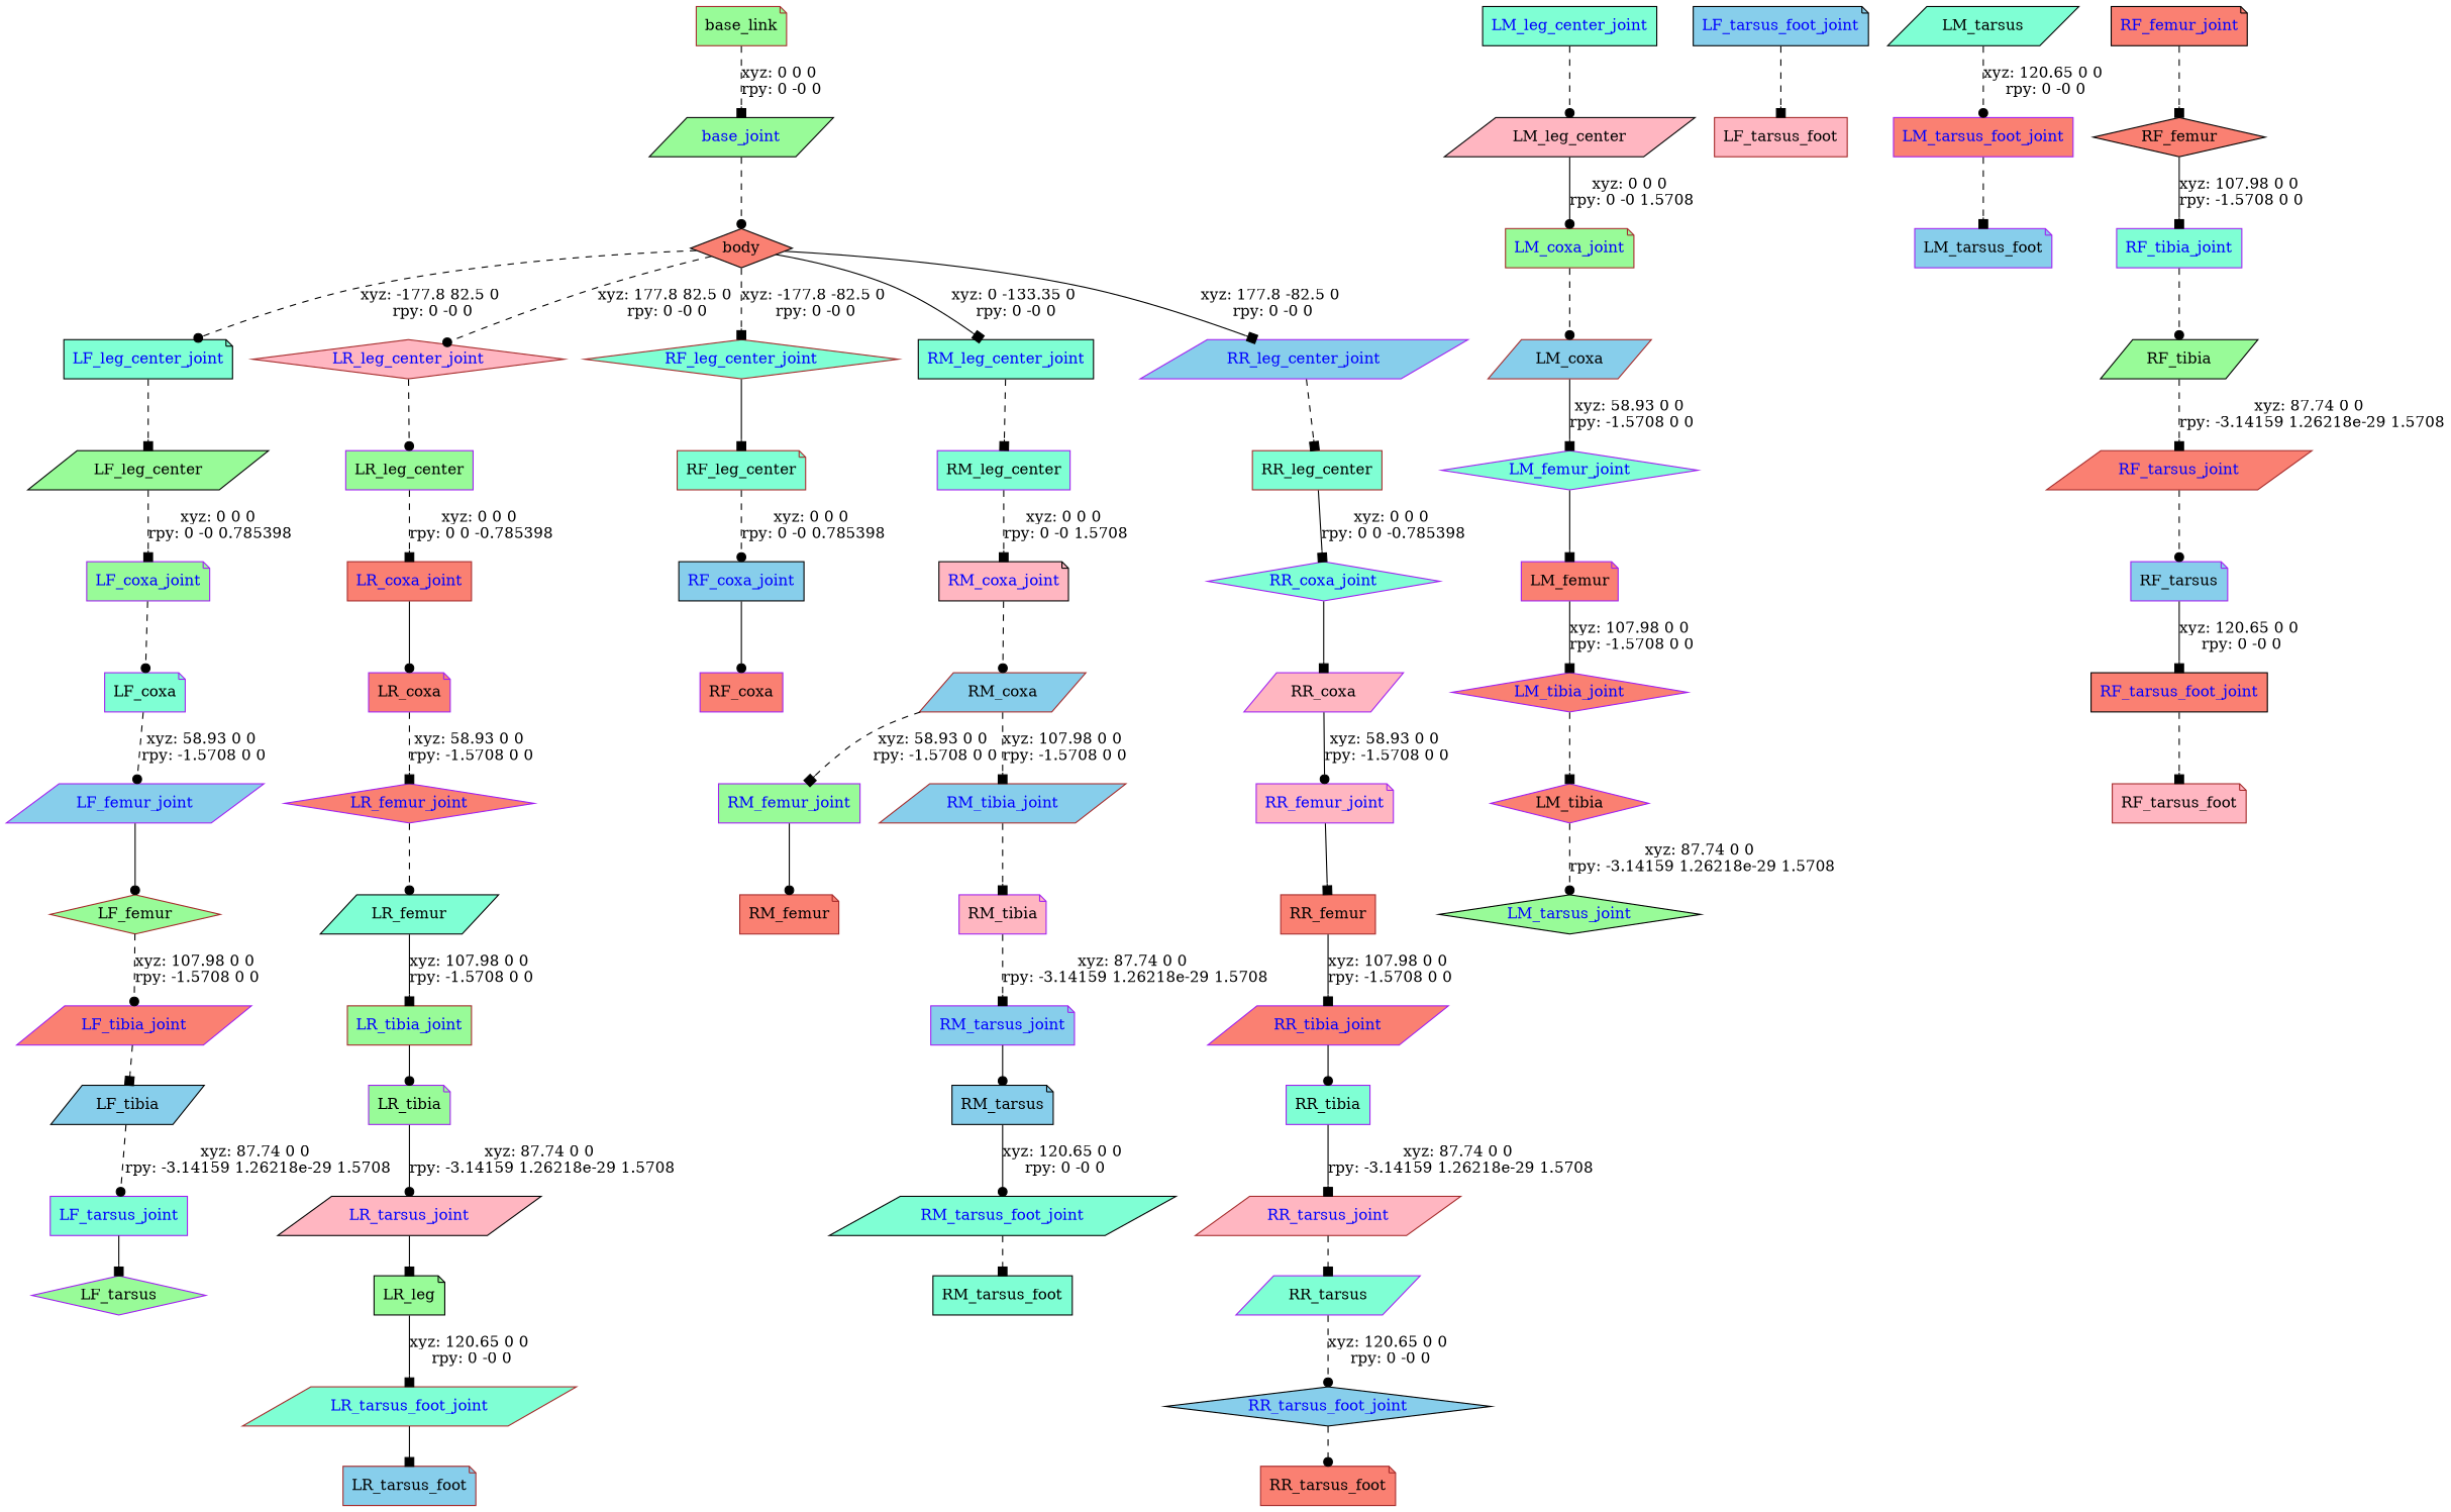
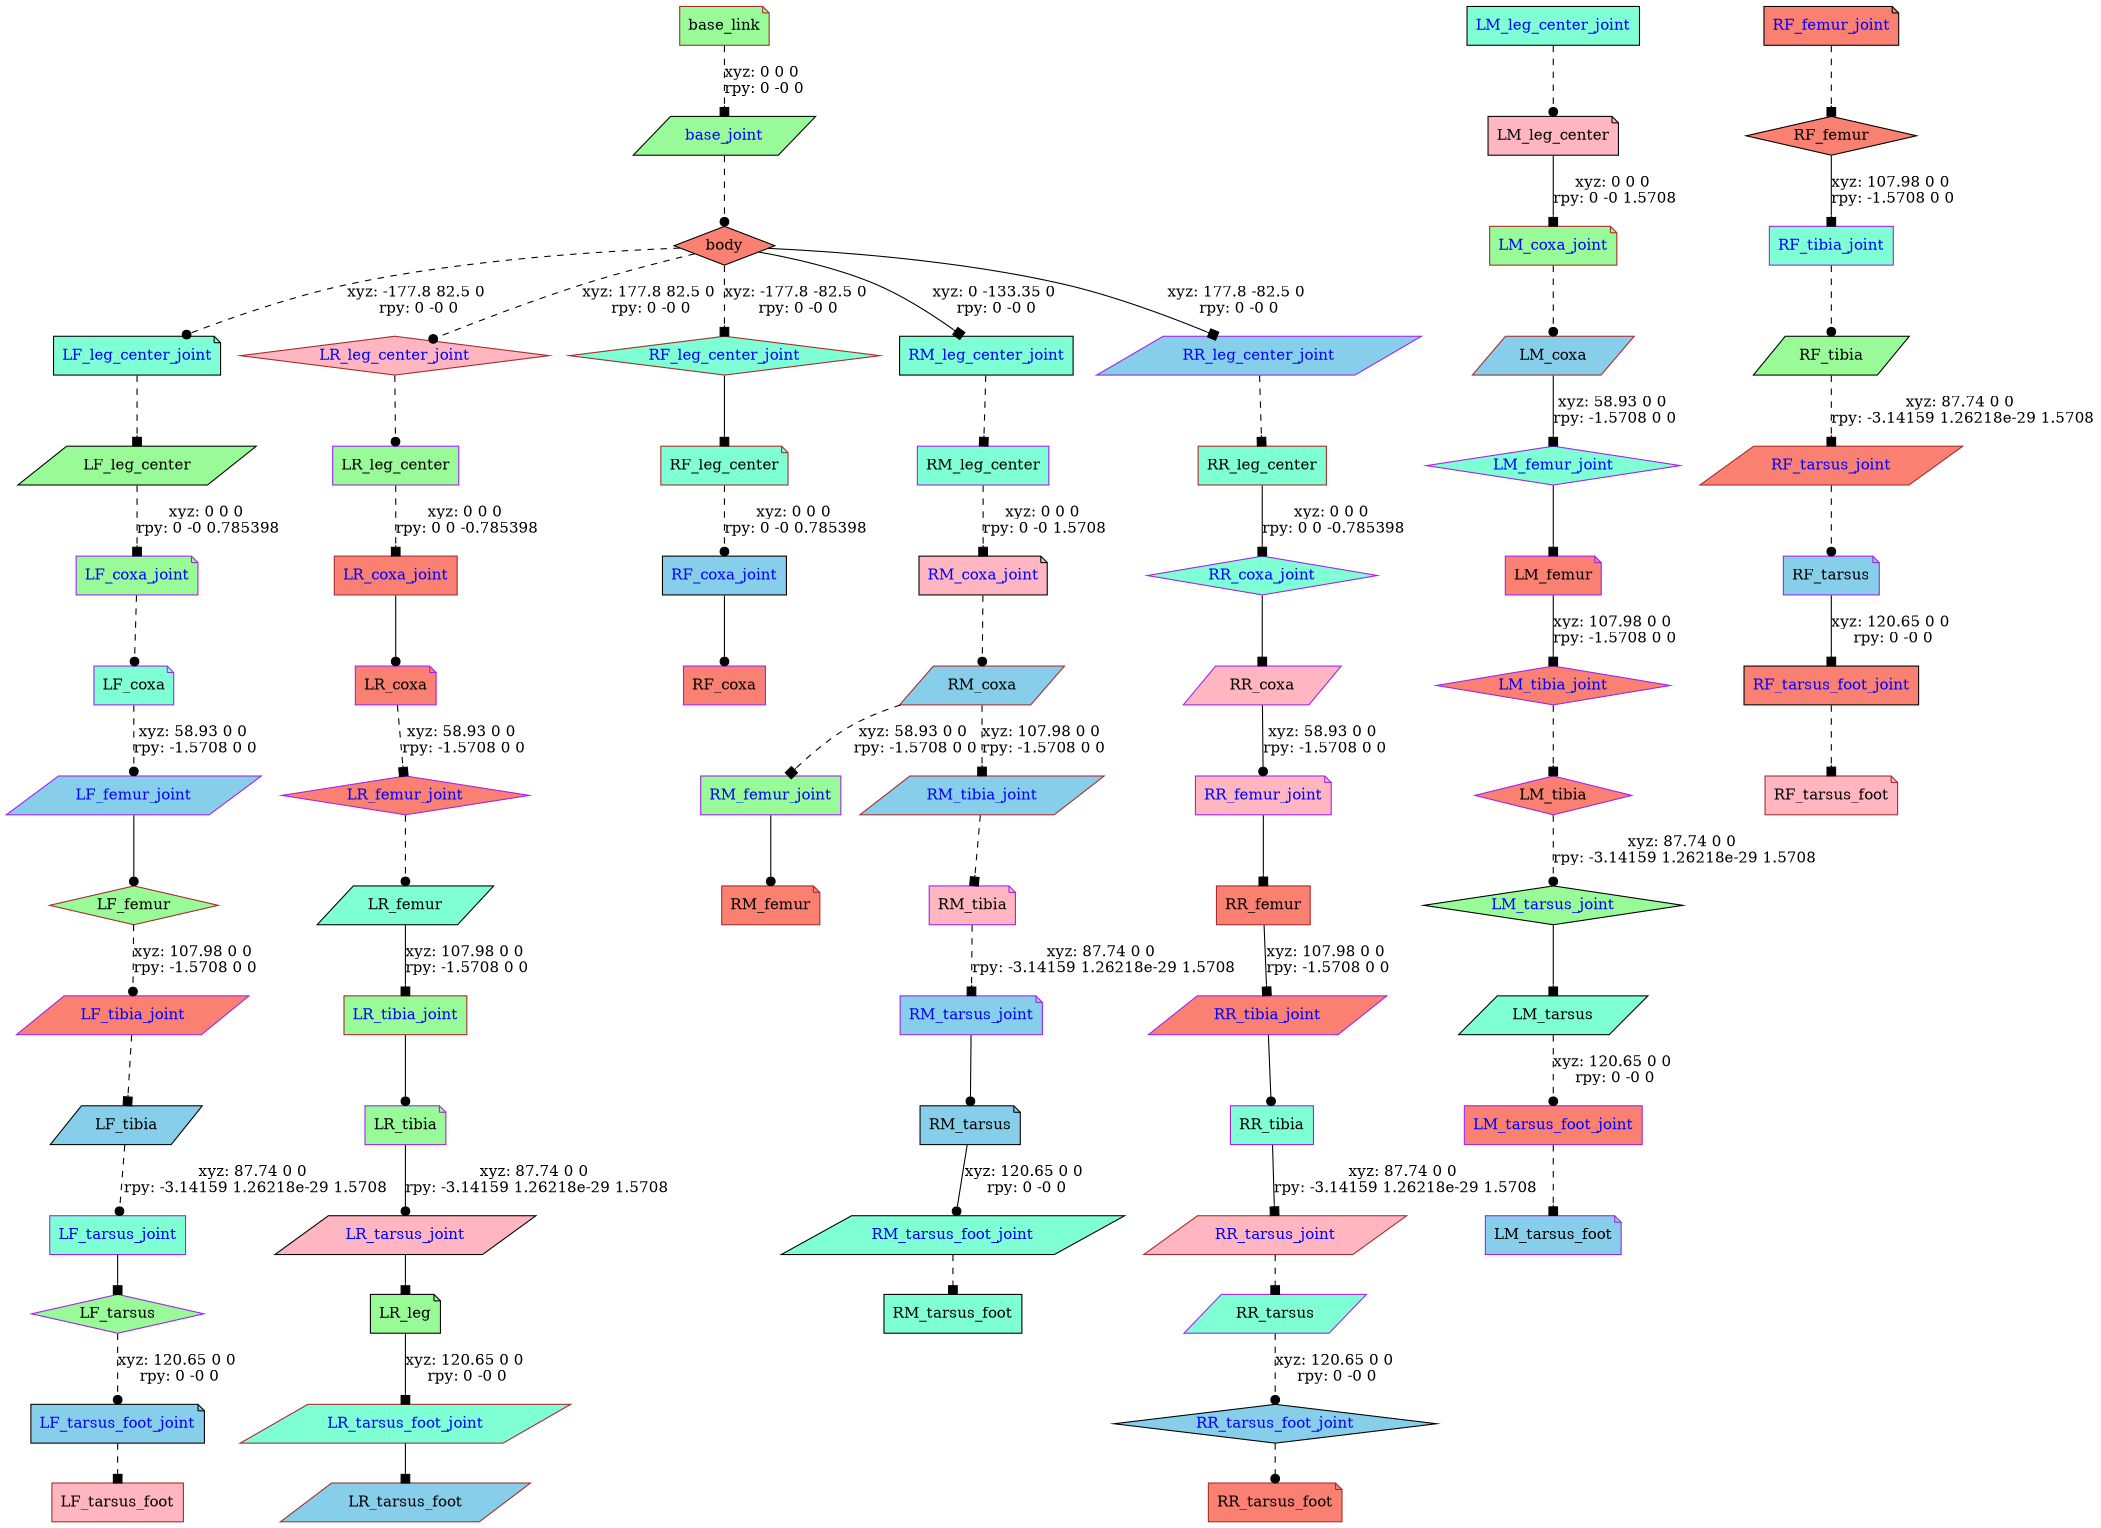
  digraph {
    node [color=purple fillcolor=aquamarine shape=note style=filled]
    edge [arrowhead=box style=dashed]
    n1 [color=brown fillcolor=palegreen label=base_link]
    base_joint [color=black fillcolor=palegreen fontcolor=blue shape=parallelogram]
    n3 [color=black fillcolor=salmon label=body shape=diamond]
    LF_leg_center_joint [color=black fontcolor=blue]
    LR_leg_center_joint [color=brown fillcolor=lightpink fontcolor=blue shape=diamond]
    RF_leg_center_joint [color=brown fontcolor=blue shape=diamond]
    RM_leg_center_joint [color=black fontcolor=blue shape=box]
    RR_leg_center_joint [fillcolor=skyblue fontcolor=blue shape=parallelogram]
    n9 [color=black fillcolor=palegreen label=LF_leg_center shape=parallelogram]
    LM_leg_center_joint [color=black fontcolor=blue shape=box]
-   n11 [color=black fillcolor=lightpink label=LM_leg_center shape=parallelogram]
+   n11 [color=black fillcolor=lightpink label=LM_leg_center]
    n12 [fillcolor=palegreen label=LR_leg_center shape=box]
    n13 [color=brown label=RF_leg_center]
    n14 [label=RM_leg_center shape=box]
    n15 [color=brown label=RR_leg_center shape=box]
    LF_coxa_joint [fillcolor=palegreen fontcolor=blue]
    n17 [label=LF_coxa]
    LF_femur_joint [fillcolor=skyblue fontcolor=blue shape=parallelogram]
    n19 [color=brown fillcolor=palegreen label=LF_femur shape=diamond]
    LF_tibia_joint [fillcolor=salmon fontcolor=blue shape=parallelogram]
    n21 [color=black fillcolor=skyblue label=LF_tibia shape=parallelogram]
    LF_tarsus_joint [fontcolor=blue shape=box]
    n23 [fillcolor=palegreen label=LF_tarsus shape=diamond]
    LF_tarsus_foot_joint [color=black fillcolor=skyblue fontcolor=blue]
    n25 [color=brown fillcolor=lightpink label=LF_tarsus_foot shape=box]
    LM_coxa_joint [color=brown fillcolor=palegreen fontcolor=blue]
    n27 [color=brown fillcolor=skyblue label=LM_coxa shape=parallelogram]
    LM_femur_joint [fontcolor=blue shape=diamond]
    n29 [fillcolor=salmon label=LM_femur]
    LM_tibia_joint [fillcolor=salmon fontcolor=blue shape=diamond]
    n31 [fillcolor=salmon label=LM_tibia shape=diamond]
    LM_tarsus_joint [color=black fillcolor=palegreen fontcolor=blue shape=diamond]
    n33 [color=black label=LM_tarsus shape=parallelogram]
    LM_tarsus_foot_joint [fillcolor=salmon fontcolor=blue shape=box]
    n35 [fillcolor=skyblue label=LM_tarsus_foot]
    LR_coxa_joint [color=brown fillcolor=salmon fontcolor=blue shape=box]
    n37 [fillcolor=salmon label=LR_coxa]
    LR_femur_joint [fillcolor=salmon fontcolor=blue shape=diamond]
    n39 [color=black label=LR_femur shape=parallelogram]
    LR_tibia_joint [color=brown fillcolor=palegreen fontcolor=blue shape=box]
    n41 [fillcolor=palegreen label=LR_tibia]
    LR_tarsus_joint [color=black fillcolor=lightpink fontcolor=blue shape=parallelogram]
    n43 [color=black fillcolor=palegreen label=LR_leg]
    LR_tarsus_foot_joint [color=brown fontcolor=blue shape=parallelogram]
-   n45 [color=brown fillcolor=skyblue label=LR_tarsus_foot]
+   n45 [color=brown fillcolor=skyblue label=LR_tarsus_foot shape=parallelogram]
    RF_coxa_joint [color=black fillcolor=skyblue fontcolor=blue shape=box]
    n47 [fillcolor=salmon label=RF_coxa shape=box]
    RF_femur_joint [color=black fillcolor=salmon fontcolor=blue]
    n49 [color=black fillcolor=salmon label=RF_femur shape=diamond]
    RF_tibia_joint [fontcolor=blue shape=box]
    n51 [color=black fillcolor=palegreen label=RF_tibia shape=parallelogram]
    RF_tarsus_joint [color=brown fillcolor=salmon fontcolor=blue shape=parallelogram]
    n53 [fillcolor=skyblue label=RF_tarsus]
    RF_tarsus_foot_joint [color=black fillcolor=salmon fontcolor=blue shape=box]
    n55 [color=brown fillcolor=lightpink label=RF_tarsus_foot]
    RM_coxa_joint [color=black fillcolor=lightpink fontcolor=blue]
    n57 [color=brown fillcolor=skyblue label=RM_coxa shape=parallelogram]
    RM_femur_joint [fillcolor=palegreen fontcolor=blue shape=box]
    RM_tibia_joint [color=brown fillcolor=skyblue fontcolor=blue shape=parallelogram]
    n60 [color=brown fillcolor=salmon label=RM_femur]
    n61 [fillcolor=lightpink label=RM_tibia]
    RM_tarsus_joint [fillcolor=skyblue fontcolor=blue]
    n63 [color=black fillcolor=skyblue label=RM_tarsus]
    RM_tarsus_foot_joint [color=black fontcolor=blue shape=parallelogram]
    n65 [color=black label=RM_tarsus_foot shape=box]
    RR_coxa_joint [fontcolor=blue shape=diamond]
    n67 [fillcolor=lightpink label=RR_coxa shape=parallelogram]
    RR_femur_joint [fillcolor=lightpink fontcolor=blue]
    n69 [color=brown fillcolor=salmon label=RR_femur shape=box]
    RR_tibia_joint [fillcolor=salmon fontcolor=blue shape=parallelogram]
    n71 [label=RR_tibia shape=box]
    RR_tarsus_joint [color=brown fillcolor=lightpink fontcolor=blue shape=parallelogram]
    n73 [label=RR_tarsus shape=parallelogram]
    RR_tarsus_foot_joint [color=black fillcolor=skyblue fontcolor=blue shape=diamond]
    n75 [color=brown fillcolor=salmon label=RR_tarsus_foot]
    n1 -> base_joint [label="xyz: 0 0 0 \nrpy: 0 -0 0"]
    base_joint -> n3 [arrowhead=dot]
    n3 -> LF_leg_center_joint [arrowhead=dot label="xyz: -177.8 82.5 0 \nrpy: 0 -0 0"]
    n3 -> LR_leg_center_joint [arrowhead=dot label="xyz: 177.8 82.5 0 \nrpy: 0 -0 0"]
    n3 -> RF_leg_center_joint [label="xyz: -177.8 -82.5 0 \nrpy: 0 -0 0"]
    n3 -> RM_leg_center_joint [label="xyz: 0 -133.35 0 \nrpy: 0 -0 0" style=solid]
    n3 -> RR_leg_center_joint [label="xyz: 177.8 -82.5 0 \nrpy: 0 -0 0" style=solid]
    LF_leg_center_joint -> n9
    LR_leg_center_joint -> n12 [arrowhead=dot]
    RF_leg_center_joint -> n13 [style=solid]
    RM_leg_center_joint -> n14
    RR_leg_center_joint -> n15
    n9 -> LF_coxa_joint [label="xyz: 0 0 0 \nrpy: 0 -0 0.785398"]
    LM_leg_center_joint -> n11 [arrowhead=dot]
-   n11 -> LM_coxa_joint [arrowhead=dot label="xyz: 0 0 0 \nrpy: 0 -0 1.5708" style=solid]
+   n11 -> LM_coxa_joint [label="xyz: 0 0 0 \nrpy: 0 -0 1.5708" style=solid]
    n12 -> LR_coxa_joint [label="xyz: 0 0 0 \nrpy: 0 0 -0.785398"]
    n13 -> RF_coxa_joint [arrowhead=dot label="xyz: 0 0 0 \nrpy: 0 -0 0.785398"]
    n14 -> RM_coxa_joint [label="xyz: 0 0 0 \nrpy: 0 -0 1.5708"]
    n15 -> RR_coxa_joint [label="xyz: 0 0 0 \nrpy: 0 0 -0.785398" style=solid]
    LF_coxa_joint -> n17 [arrowhead=dot]
    n17 -> LF_femur_joint [arrowhead=dot label="xyz: 58.93 0 0 \nrpy: -1.5708 0 0"]
    LF_femur_joint -> n19 [arrowhead=dot style=solid]
    n19 -> LF_tibia_joint [arrowhead=dot label="xyz: 107.98 0 0 \nrpy: -1.5708 0 0"]
    LF_tibia_joint -> n21
    n21 -> LF_tarsus_joint [arrowhead=dot label="xyz: 87.74 0 0 \nrpy: -3.14159 1.26218e-29 1.5708"]
    LF_tarsus_joint -> n23 [style=solid]
+   n23 -> LF_tarsus_foot_joint [arrowhead=dot label="xyz: 120.65 0 0 \nrpy: 0 -0 0"]
    LF_tarsus_foot_joint -> n25
    LM_coxa_joint -> n27 [arrowhead=dot]
    n27 -> LM_femur_joint [label="xyz: 58.93 0 0 \nrpy: -1.5708 0 0" style=solid]
    LM_femur_joint -> n29 [style=solid]
    n29 -> LM_tibia_joint [label="xyz: 107.98 0 0 \nrpy: -1.5708 0 0" style=solid]
    LM_tibia_joint -> n31
    n31 -> LM_tarsus_joint [arrowhead=dot label="xyz: 87.74 0 0 \nrpy: -3.14159 1.26218e-29 1.5708"]
+   LM_tarsus_joint -> n33 [style=solid]
    n33 -> LM_tarsus_foot_joint [arrowhead=dot label="xyz: 120.65 0 0 \nrpy: 0 -0 0"]
    LM_tarsus_foot_joint -> n35
    LR_coxa_joint -> n37 [arrowhead=dot style=solid]
    n37 -> LR_femur_joint [label="xyz: 58.93 0 0 \nrpy: -1.5708 0 0"]
    LR_femur_joint -> n39 [arrowhead=dot]
    n39 -> LR_tibia_joint [label="xyz: 107.98 0 0 \nrpy: -1.5708 0 0" style=solid]
    LR_tibia_joint -> n41 [arrowhead=dot style=solid]
    n41 -> LR_tarsus_joint [arrowhead=dot label="xyz: 87.74 0 0 \nrpy: -3.14159 1.26218e-29 1.5708" style=solid]
    LR_tarsus_joint -> n43 [style=solid]
    n43 -> LR_tarsus_foot_joint [label="xyz: 120.65 0 0 \nrpy: 0 -0 0" style=solid]
    LR_tarsus_foot_joint -> n45 [style=solid]
    RF_coxa_joint -> n47 [arrowhead=dot style=solid]
    RF_femur_joint -> n49
    n49 -> RF_tibia_joint [label="xyz: 107.98 0 0 \nrpy: -1.5708 0 0" style=solid]
    RF_tibia_joint -> n51 [arrowhead=dot]
    n51 -> RF_tarsus_joint [label="xyz: 87.74 0 0 \nrpy: -3.14159 1.26218e-29 1.5708"]
    RF_tarsus_joint -> n53 [arrowhead=dot]
    n53 -> RF_tarsus_foot_joint [label="xyz: 120.65 0 0 \nrpy: 0 -0 0" style=solid]
    RF_tarsus_foot_joint -> n55
    RM_coxa_joint -> n57 [arrowhead=dot]
    n57 -> RM_femur_joint [label="xyz: 58.93 0 0 \nrpy: -1.5708 0 0"]
    n57 -> RM_tibia_joint [label="xyz: 107.98 0 0 \nrpy: -1.5708 0 0"]
    RM_femur_joint -> n60 [arrowhead=dot style=solid]
    RM_tibia_joint -> n61
    n61 -> RM_tarsus_joint [label="xyz: 87.74 0 0 \nrpy: -3.14159 1.26218e-29 1.5708"]
    RM_tarsus_joint -> n63 [arrowhead=dot style=solid]
    n63 -> RM_tarsus_foot_joint [arrowhead=dot label="xyz: 120.65 0 0 \nrpy: 0 -0 0" style=solid]
    RM_tarsus_foot_joint -> n65
    RR_coxa_joint -> n67 [style=solid]
    n67 -> RR_femur_joint [arrowhead=dot label="xyz: 58.93 0 0 \nrpy: -1.5708 0 0" style=solid]
    RR_femur_joint -> n69 [style=solid]
    n69 -> RR_tibia_joint [label="xyz: 107.98 0 0 \nrpy: -1.5708 0 0" style=solid]
    RR_tibia_joint -> n71 [arrowhead=dot style=solid]
    n71 -> RR_tarsus_joint [label="xyz: 87.74 0 0 \nrpy: -3.14159 1.26218e-29 1.5708" style=solid]
    RR_tarsus_joint -> n73
    n73 -> RR_tarsus_foot_joint [arrowhead=dot label="xyz: 120.65 0 0 \nrpy: 0 -0 0"]
    RR_tarsus_foot_joint -> n75 [arrowhead=dot]
  }
